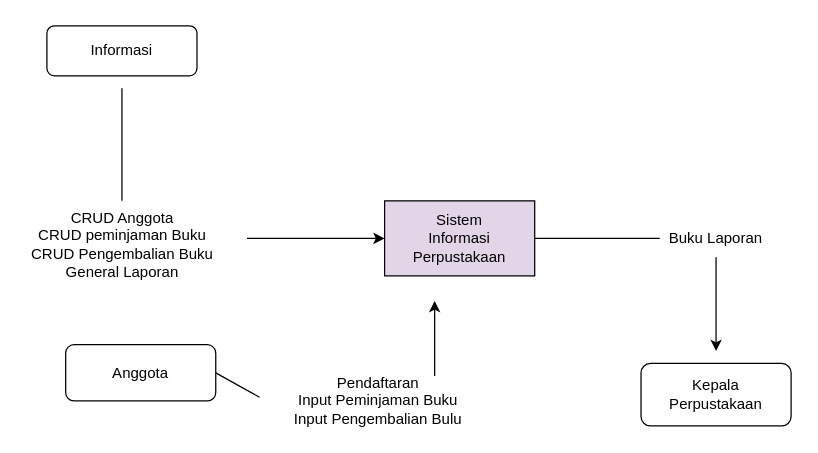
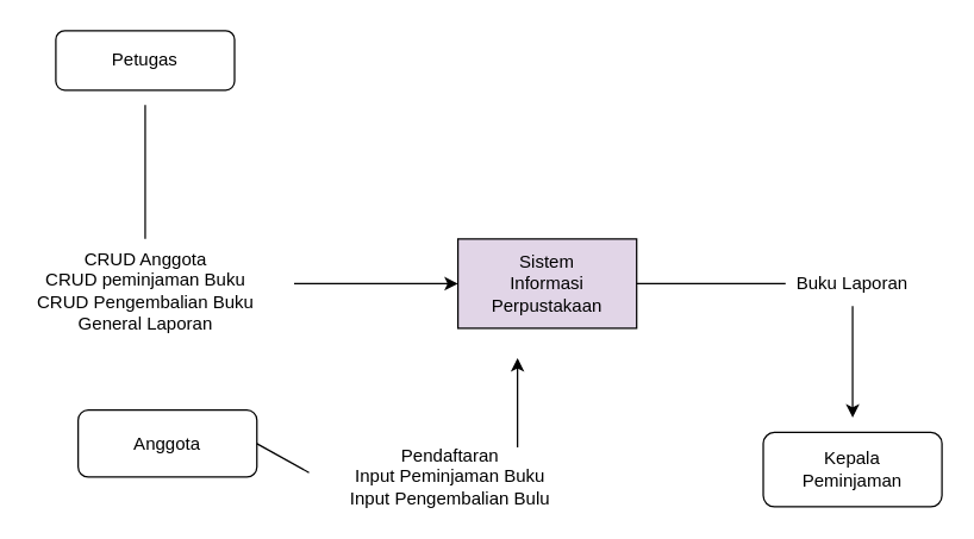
  <mxCell id="0" />
  <mxCell id="1" parent="0" />
- <mxCell id="2" value="Informasi" style="rounded=1;whiteSpace=wrap;html=1;" parent="1" vertex="1"><mxGeometry x="37" y="20" width="120" height="40" as="geometry" /></mxCell>
+ <mxCell id="2" value="Petugas" style="rounded=1;whiteSpace=wrap;html=1;" parent="1" vertex="1"><mxGeometry x="37" y="20" width="120" height="40" as="geometry" /></mxCell>
  <mxCell id="3" value="" style="endArrow=none;html=1;rounded=0;" parent="1" edge="1"><mxGeometry width="50" height="50" relative="1" as="geometry"><mxPoint x="97" y="160" as="sourcePoint" /><mxPoint x="97" y="70" as="targetPoint" /><Array as="points"><mxPoint x="97" y="70" /></Array></mxGeometry></mxCell>
  <mxCell id="4" value="CRUD Anggota&lt;div&gt;CRUD peminjaman Buku&lt;/div&gt;&lt;div&gt;CRUD Pengembalian Buku&lt;/div&gt;&lt;div&gt;General Laporan&lt;/div&gt;" style="text;html=1;align=center;verticalAlign=middle;whiteSpace=wrap;rounded=0;" parent="1" vertex="1"><mxGeometry x="20.75" y="170" width="152.5" height="50" as="geometry" /></mxCell>
  <mxCell id="5" value="" style="endArrow=classic;html=1;rounded=0;" parent="1" edge="1"><mxGeometry width="50" height="50" relative="1" as="geometry"><mxPoint x="197" y="190" as="sourcePoint" /><mxPoint x="307" y="190" as="targetPoint" /></mxGeometry></mxCell>
  <mxCell id="6" value="Sistem&lt;div&gt;Informasi&lt;/div&gt;&lt;div&gt;Perpustakaan&lt;/div&gt;" style="rounded=0;whiteSpace=wrap;html=1;fillColor=#e1d5e7;" parent="1" vertex="1"><mxGeometry x="307" y="160" width="120" height="60" as="geometry" /></mxCell>
  <mxCell id="7" value="" style="endArrow=none;html=1;rounded=0;entryX=1;entryY=0.5;entryDx=0;entryDy=0;" parent="1" target="6" edge="1"><mxGeometry width="50" height="50" relative="1" as="geometry"><mxPoint x="527" y="190" as="sourcePoint" /><mxPoint x="437" y="200" as="targetPoint" /></mxGeometry></mxCell>
  <mxCell id="8" value="Buku Laporan" style="text;html=1;align=center;verticalAlign=middle;whiteSpace=wrap;rounded=0;" parent="1" vertex="1"><mxGeometry x="527" y="175" width="90" height="30" as="geometry" /></mxCell>
  <mxCell id="9" value="" style="endArrow=classic;html=1;rounded=0;exitX=0.5;exitY=1;exitDx=0;exitDy=0;" parent="1" source="8" edge="1"><mxGeometry width="50" height="50" relative="1" as="geometry"><mxPoint x="387" y="240" as="sourcePoint" /><mxPoint x="572" y="280" as="targetPoint" /></mxGeometry></mxCell>
- <mxCell id="10" value="Kepala&lt;div&gt;Perpustakaan&lt;/div&gt;" style="rounded=1;whiteSpace=wrap;html=1;" parent="1" vertex="1"><mxGeometry x="512" y="290" width="120" height="50" as="geometry" /></mxCell>
+ <mxCell id="10" value="Kepala&lt;div&gt;Peminjaman&lt;/div&gt;" style="rounded=1;whiteSpace=wrap;html=1;" parent="1" vertex="1"><mxGeometry x="512" y="290" width="120" height="50" as="geometry" /></mxCell>
  <mxCell id="11" value="" style="endArrow=classic;html=1;rounded=0;" parent="1" edge="1"><mxGeometry width="50" height="50" relative="1" as="geometry"><mxPoint x="347" y="300" as="sourcePoint" /><mxPoint x="347" y="240" as="targetPoint" /></mxGeometry></mxCell>
  <mxCell id="12" value="Pendaftaran&lt;div&gt;Input Peminjaman Buku&lt;/div&gt;&lt;div&gt;Input Pengembalian Bulu&lt;/div&gt;" style="text;html=1;align=center;verticalAlign=middle;whiteSpace=wrap;rounded=0;" parent="1" vertex="1"><mxGeometry x="227" y="300" width="150" height="40" as="geometry" /></mxCell>
  <mxCell id="13" value="Anggota" style="rounded=1;whiteSpace=wrap;html=1;" parent="1" vertex="1"><mxGeometry x="52" y="275" width="120" height="45" as="geometry" /></mxCell>
  <mxCell id="14" value="" style="endArrow=none;html=1;rounded=0;entryX=1;entryY=0.5;entryDx=0;entryDy=0;" parent="1" target="13" edge="1"><mxGeometry width="50" height="50" relative="1" as="geometry"><mxPoint x="207" y="316.97" as="sourcePoint" /><mxPoint x="167" y="316.97" as="targetPoint" /></mxGeometry></mxCell>
